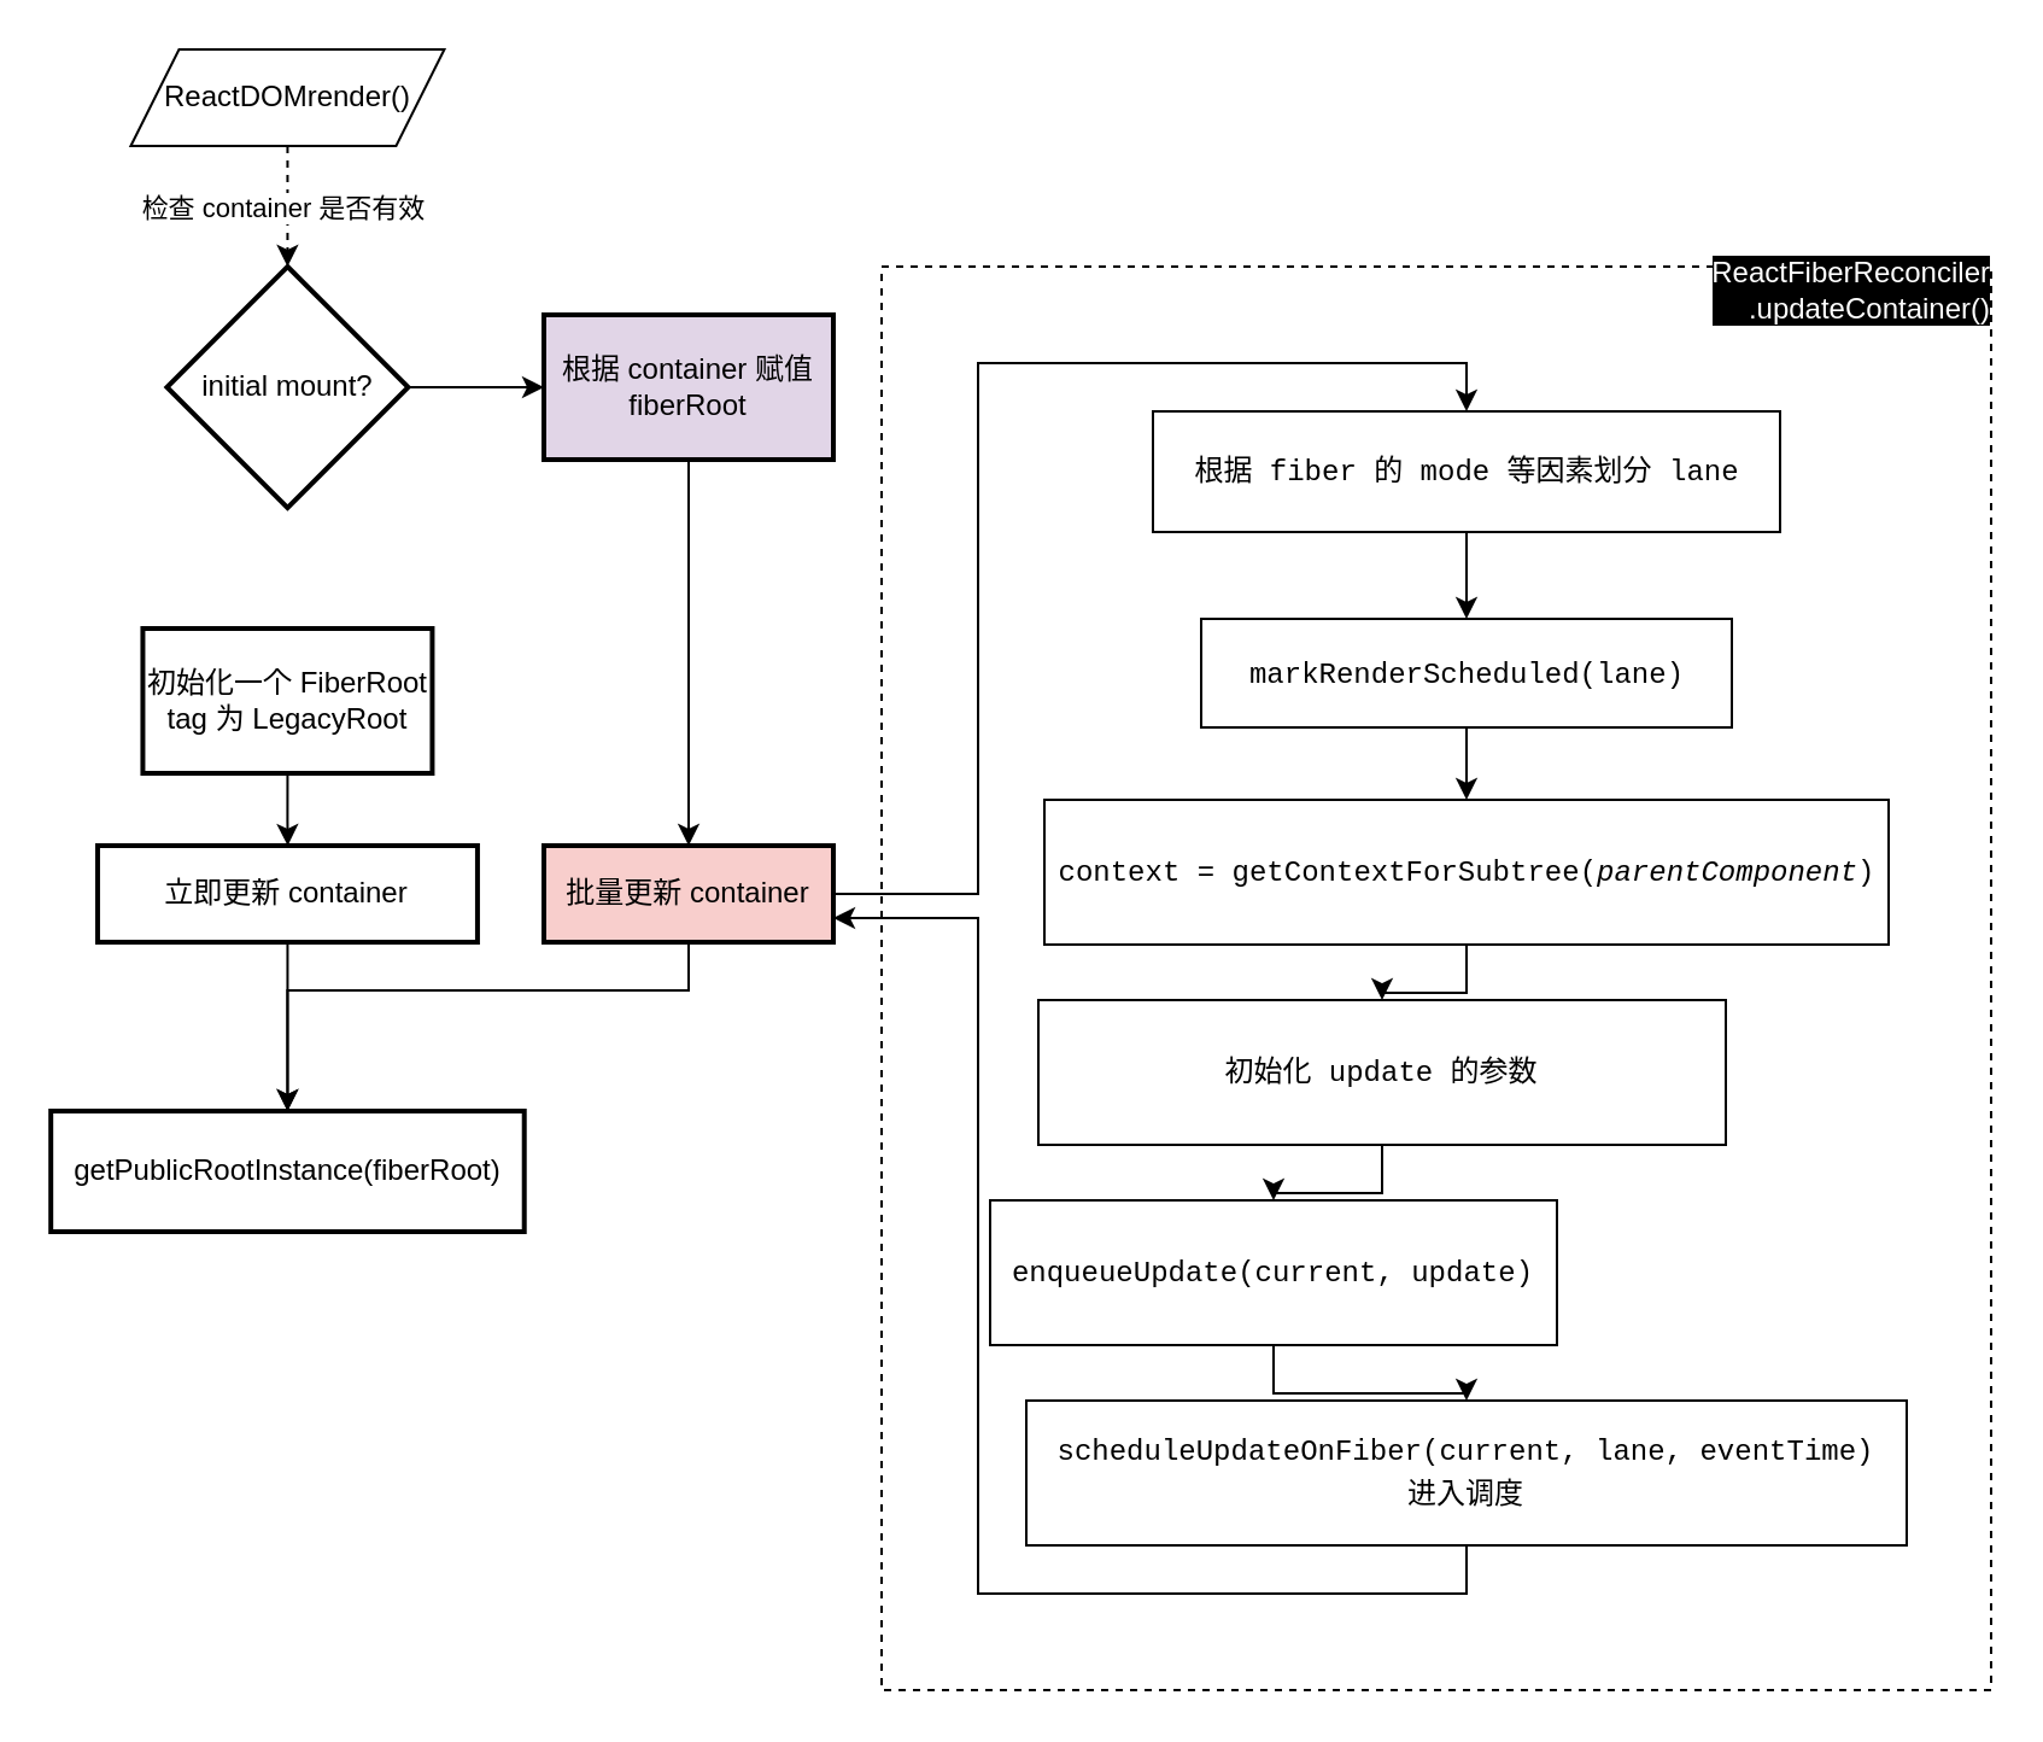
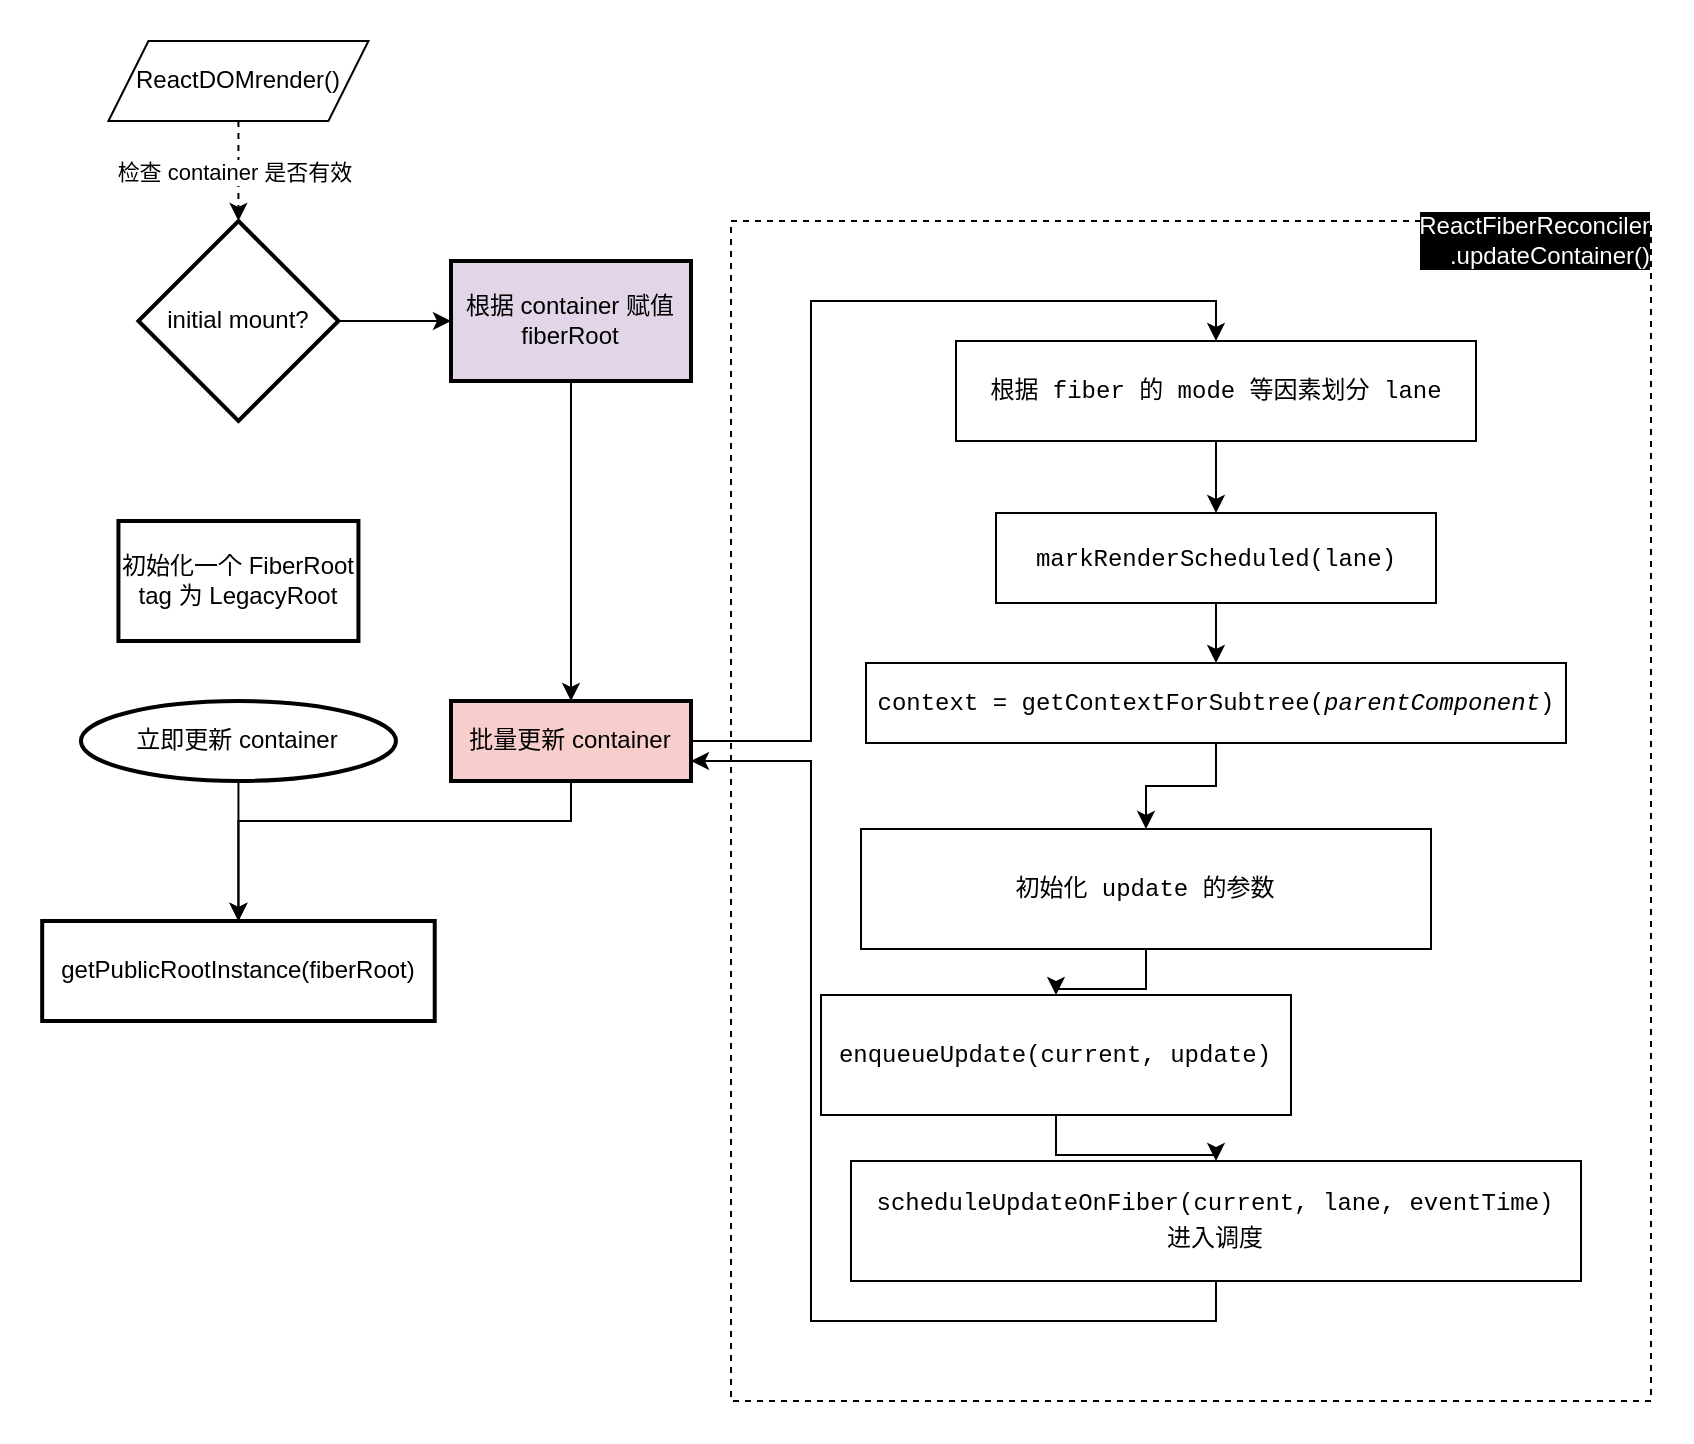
  <mxCell id="0" />
  <mxCell id="1" parent="0" />
  <mxCell id="2" value="" style="rounded=0;whiteSpace=wrap;html=1;labelBackgroundColor=none;fontColor=#000000;dashed=1;fillColor=none;" parent="1" vertex="1"><mxGeometry x="365" y="110" width="460" height="590" as="geometry" /></mxCell>
  <mxCell id="3" value="" style="endArrow=classic;html=1;exitX=0.5;exitY=1;exitDx=0;exitDy=0;entryX=0.5;entryY=0;entryDx=0;entryDy=0;entryPerimeter=0;dashed=1;" parent="1" source="5" target="8" edge="1"><mxGeometry width="50" height="50" relative="1" as="geometry"><mxPoint x="125" y="70" as="sourcePoint" /><mxPoint x="125" y="120" as="targetPoint" /></mxGeometry></mxCell>
  <mxCell id="4" value="检查 container 是否有效" style="edgeLabel;html=1;align=center;verticalAlign=middle;resizable=0;points=[];" parent="3" vertex="1" connectable="0"><mxGeometry x="-0.018" y="-1" relative="1" as="geometry"><mxPoint x="-1.512" as="offset" /></mxGeometry></mxCell>
  <mxCell id="5" value="&lt;span&gt;ReactDOMrender()&lt;/span&gt;" style="shape=parallelogram;perimeter=parallelogramPerimeter;whiteSpace=wrap;html=1;fixedSize=1;" parent="1" vertex="1"><mxGeometry x="53.723" y="20" width="130" height="40" as="geometry" /></mxCell>
  <mxCell id="6" value="" style="edgeStyle=orthogonalEdgeStyle;rounded=0;orthogonalLoop=1;jettySize=auto;html=1;fontColor=#000000;" parent="1" source="8" target="12" edge="1"><mxGeometry relative="1" as="geometry" /></mxCell>
  <mxCell id="7" value="No" style="edgeLabel;html=1;align=center;verticalAlign=middle;resizable=0;points=[];fontColor=#000000;" parent="6" vertex="1" connectable="0"><mxGeometry x="-0.229" y="4" relative="1" as="geometry"><mxPoint x="-80.253" as="offset" /></mxGeometry></mxCell>
  <mxCell id="8" value="initial mount?" style="strokeWidth=2;html=1;shape=mxgraph.flowchart.decision;whiteSpace=wrap;labelBackgroundColor=none;fontColor=#000000;" parent="1" vertex="1"><mxGeometry x="68.723" y="110" width="100" height="100" as="geometry" /></mxCell>
  <mxCell id="9" value="初始化一个 FiberRoot&lt;br&gt;tag 为 LegacyRoot" style="whiteSpace=wrap;html=1;strokeWidth=2;" parent="1" vertex="1"><mxGeometry x="58.723" y="260" width="120" height="60" as="geometry" /></mxCell>
- <mxCell id="10" value="" style="edgeStyle=orthogonalEdgeStyle;rounded=0;orthogonalLoop=1;jettySize=auto;html=1;fontColor=#000000;exitX=0.5;exitY=1;exitDx=0;exitDy=0;" parent="1" source="9" target="17" edge="1"><mxGeometry relative="1" as="geometry"><mxPoint x="125" y="410" as="sourcePoint" /></mxGeometry></mxCell>
  <mxCell id="11" value="" style="edgeStyle=orthogonalEdgeStyle;rounded=0;orthogonalLoop=1;jettySize=auto;html=1;fontColor=#000000;" parent="1" source="12" target="15" edge="1"><mxGeometry relative="1" as="geometry" /></mxCell>
  <mxCell id="12" value="根据 container 赋值 fiberRoot" style="whiteSpace=wrap;html=1;strokeWidth=2;fillColor=#e1d5e7;" parent="1" vertex="1"><mxGeometry x="225" y="130" width="120" height="60" as="geometry" /></mxCell>
  <mxCell id="13" style="edgeStyle=orthogonalEdgeStyle;rounded=0;orthogonalLoop=1;jettySize=auto;html=1;exitX=1;exitY=0.5;exitDx=0;exitDy=0;entryX=0.5;entryY=0;entryDx=0;entryDy=0;fontColor=#000000;" parent="1" source="15" target="19" edge="1"><mxGeometry relative="1" as="geometry"><Array as="points"><mxPoint x="405" y="370" /><mxPoint x="405" y="150" /><mxPoint x="608" y="150" /></Array></mxGeometry></mxCell>
  <mxCell id="14" style="edgeStyle=orthogonalEdgeStyle;rounded=0;orthogonalLoop=1;jettySize=auto;html=1;exitX=0.5;exitY=1;exitDx=0;exitDy=0;entryX=0.5;entryY=0;entryDx=0;entryDy=0;fontColor=#000000;" parent="1" source="15" target="30" edge="1"><mxGeometry relative="1" as="geometry"><Array as="points"><mxPoint x="285" y="410" /><mxPoint x="119" y="410" /></Array></mxGeometry></mxCell>
  <mxCell id="15" value="批量更新 container" style="whiteSpace=wrap;html=1;strokeWidth=2;fillColor=#f8cecc;" parent="1" vertex="1"><mxGeometry x="225" y="350" width="120" height="40" as="geometry" /></mxCell>
  <mxCell id="16" value="" style="edgeStyle=orthogonalEdgeStyle;rounded=0;orthogonalLoop=1;jettySize=auto;html=1;fontColor=#000000;" parent="1" source="17" target="30" edge="1"><mxGeometry relative="1" as="geometry" /></mxCell>
- <mxCell id="17" value="立即更新 container" style="whiteSpace=wrap;html=1;strokeWidth=2;" parent="1" vertex="1"><mxGeometry x="39.98" y="350" width="157.49" height="40" as="geometry" /></mxCell>
+ <mxCell id="17" value="立即更新 container" style="ellipse;whiteSpace=wrap;html=1;strokeWidth=2;" parent="1" vertex="1"><mxGeometry x="39.98" y="350" width="157.49" height="40" as="geometry" /></mxCell>
  <mxCell id="18" value="" style="edgeStyle=orthogonalEdgeStyle;rounded=0;orthogonalLoop=1;jettySize=auto;html=1;fontColor=#000000;" parent="1" source="19" target="21" edge="1"><mxGeometry relative="1" as="geometry" /></mxCell>
  <mxCell id="19" value="&lt;div style=&quot;font-family: &amp;#34;menlo&amp;#34; , &amp;#34;monaco&amp;#34; , &amp;#34;courier new&amp;#34; , monospace ; line-height: 18px&quot;&gt;根据 fiber 的 mode 等因素划分 lane&lt;/div&gt;" style="rounded=0;whiteSpace=wrap;html=1;labelBackgroundColor=none;" parent="1" vertex="1"><mxGeometry x="477.5" y="170" width="260" height="50" as="geometry" /></mxCell>
  <mxCell id="20" value="" style="edgeStyle=orthogonalEdgeStyle;rounded=0;orthogonalLoop=1;jettySize=auto;html=1;fontColor=#000000;" parent="1" source="21" target="23" edge="1"><mxGeometry relative="1" as="geometry" /></mxCell>
  <mxCell id="21" value="&lt;div style=&quot;font-family: menlo, monaco, &amp;quot;courier new&amp;quot;, monospace; line-height: 18px;&quot;&gt;&lt;span style=&quot;&quot;&gt;markRenderScheduled&lt;/span&gt;(&lt;span style=&quot;&quot;&gt;lane&lt;/span&gt;)&lt;/div&gt;" style="whiteSpace=wrap;html=1;rounded=0;labelBackgroundColor=none;" parent="1" vertex="1"><mxGeometry x="497.5" y="256" width="220" height="45" as="geometry" /></mxCell>
  <mxCell id="22" value="" style="edgeStyle=orthogonalEdgeStyle;rounded=0;orthogonalLoop=1;jettySize=auto;html=1;fontColor=#000000;" parent="1" source="23" target="25" edge="1"><mxGeometry relative="1" as="geometry" /></mxCell>
- <mxCell id="23" value="&lt;div style=&quot;font-family: menlo, monaco, &amp;quot;courier new&amp;quot;, monospace; line-height: 18px;&quot;&gt;&lt;span style=&quot;&quot;&gt;context&lt;/span&gt; &lt;span style=&quot;&quot;&gt;=&lt;/span&gt; &lt;span style=&quot;&quot;&gt;getContextForSubtree&lt;/span&gt;(&lt;span style=&quot;font-style: italic;&quot;&gt;parentComponent&lt;/span&gt;)&lt;/div&gt;" style="whiteSpace=wrap;html=1;rounded=0;labelBackgroundColor=none;" parent="1" vertex="1"><mxGeometry x="432.5" y="331" width="350" height="60" as="geometry" /></mxCell>
+ <mxCell id="23" value="&lt;div style=&quot;font-family: menlo, monaco, &amp;quot;courier new&amp;quot;, monospace; line-height: 18px;&quot;&gt;&lt;span style=&quot;&quot;&gt;context&lt;/span&gt; &lt;span style=&quot;&quot;&gt;=&lt;/span&gt; &lt;span style=&quot;&quot;&gt;getContextForSubtree&lt;/span&gt;(&lt;span style=&quot;font-style: italic;&quot;&gt;parentComponent&lt;/span&gt;)&lt;/div&gt;" style="whiteSpace=wrap;html=1;rounded=0;labelBackgroundColor=none;" parent="1" vertex="1"><mxGeometry x="432.5" y="331" width="350" height="40" as="geometry" /></mxCell>
  <mxCell id="24" value="" style="edgeStyle=orthogonalEdgeStyle;rounded=0;orthogonalLoop=1;jettySize=auto;html=1;fontColor=#000000;" parent="1" source="25" target="27" edge="1"><mxGeometry relative="1" as="geometry" /></mxCell>
  <mxCell id="25" value="&lt;div style=&quot;font-family: &amp;#34;menlo&amp;#34; , &amp;#34;monaco&amp;#34; , &amp;#34;courier new&amp;#34; , monospace ; line-height: 18px&quot;&gt;初始化 update 的参数&lt;/div&gt;" style="whiteSpace=wrap;html=1;rounded=0;labelBackgroundColor=none;" parent="1" vertex="1"><mxGeometry x="430" y="414" width="285" height="60" as="geometry" /></mxCell>
  <mxCell id="26" value="" style="edgeStyle=orthogonalEdgeStyle;rounded=0;orthogonalLoop=1;jettySize=auto;html=1;fontColor=#000000;" parent="1" source="27" target="29" edge="1"><mxGeometry relative="1" as="geometry" /></mxCell>
  <mxCell id="27" value="&lt;div style=&quot;font-family: menlo, monaco, &amp;quot;courier new&amp;quot;, monospace; line-height: 18px;&quot;&gt;&lt;span style=&quot;&quot;&gt;enqueueUpdate&lt;/span&gt;(&lt;span style=&quot;&quot;&gt;current&lt;/span&gt;, &lt;span style=&quot;&quot;&gt;update&lt;/span&gt;)&lt;/div&gt;" style="whiteSpace=wrap;html=1;rounded=0;labelBackgroundColor=none;" parent="1" vertex="1"><mxGeometry x="410" y="497" width="235" height="60" as="geometry" /></mxCell>
  <mxCell id="28" style="edgeStyle=orthogonalEdgeStyle;rounded=0;orthogonalLoop=1;jettySize=auto;html=1;exitX=0.5;exitY=1;exitDx=0;exitDy=0;fontColor=#FFFFFF;entryX=1;entryY=0.75;entryDx=0;entryDy=0;" parent="1" source="29" target="15" edge="1"><mxGeometry relative="1" as="geometry"><mxPoint x="355" y="400" as="targetPoint" /><Array as="points"><mxPoint x="608" y="660" /><mxPoint x="405" y="660" /><mxPoint x="405" y="380" /></Array></mxGeometry></mxCell>
  <mxCell id="29" value="&lt;div style=&quot;font-family: &amp;#34;menlo&amp;#34; , &amp;#34;monaco&amp;#34; , &amp;#34;courier new&amp;#34; , monospace ; line-height: 18px&quot;&gt;&lt;span&gt;scheduleUpdateOnFiber&lt;/span&gt;(&lt;span&gt;current&lt;/span&gt;, &lt;span&gt;lane&lt;/span&gt;, &lt;span&gt;eventTime&lt;/span&gt;)&lt;/div&gt;&lt;div style=&quot;font-family: &amp;#34;menlo&amp;#34; , &amp;#34;monaco&amp;#34; , &amp;#34;courier new&amp;#34; , monospace ; line-height: 18px&quot;&gt;进入调度&lt;/div&gt;" style="whiteSpace=wrap;html=1;rounded=0;labelBackgroundColor=none;" parent="1" vertex="1"><mxGeometry x="425" y="580" width="365" height="60" as="geometry" /></mxCell>
  <mxCell id="30" value="getPublicRootInstance(fiberRoot)" style="whiteSpace=wrap;html=1;strokeWidth=2;" parent="1" vertex="1"><mxGeometry x="20.59" y="460" width="196.27" height="50" as="geometry" /></mxCell>
  <mxCell id="31" value="ReactFiberReconciler&lt;br&gt;.updateContainer()" style="text;html=1;strokeColor=none;fillColor=none;align=right;verticalAlign=middle;whiteSpace=wrap;rounded=0;dashed=1;labelBackgroundColor=#000000;fontColor=#FFFFFF;spacing=0;" parent="1" vertex="1"><mxGeometry x="705" y="80" width="120" height="80" as="geometry" /></mxCell>
